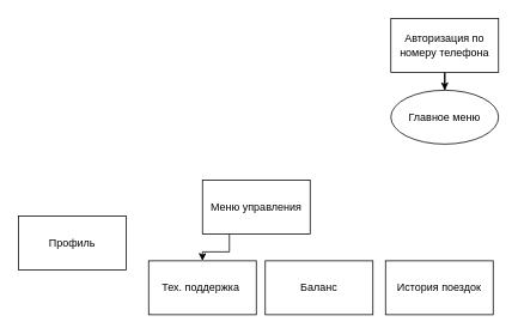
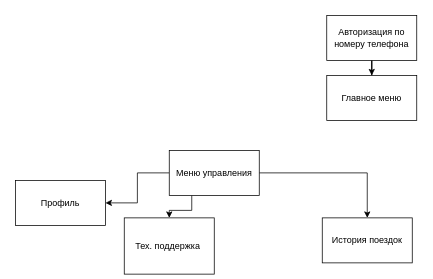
  <mxCell id="0" />
  <mxCell id="1" parent="0" />
  <mxCell id="2" style="edgeStyle=orthogonalEdgeStyle;rounded=0;orthogonalLoop=1;jettySize=auto;html=1;entryX=0.5;entryY=0;entryDx=0;entryDy=0;" edge="1" parent="1" source="3" target="4"><mxGeometry relative="1" as="geometry" /></mxCell>
  <mxCell id="3" value="Авторизация по номеру телефона" style="rounded=0;whiteSpace=wrap;html=1;" vertex="1" parent="1"><mxGeometry x="435" y="20" width="120" height="60" as="geometry" /></mxCell>
- <mxCell id="4" value="Главное меню" style="ellipse;whiteSpace=wrap;html=1;" vertex="1" parent="1"><mxGeometry x="435" y="100" width="120" height="60" as="geometry" /></mxCell>
+ <mxCell id="4" value="Главное меню" style="rounded=0;whiteSpace=wrap;html=1;" vertex="1" parent="1"><mxGeometry x="435" y="100" width="120" height="60" as="geometry" /></mxCell>
+ <mxCell id="5" style="edgeStyle=orthogonalEdgeStyle;rounded=0;orthogonalLoop=1;jettySize=auto;html=1;exitX=0;exitY=0.5;exitDx=0;exitDy=0;" edge="1" parent="1" source="8" target="10"><mxGeometry relative="1" as="geometry" /></mxCell>
  <mxCell id="6" style="edgeStyle=orthogonalEdgeStyle;rounded=0;orthogonalLoop=1;jettySize=auto;html=1;exitX=0.25;exitY=1;exitDx=0;exitDy=0;" edge="1" parent="1" source="8" target="9"><mxGeometry relative="1" as="geometry" /></mxCell>
+ <mxCell id="7" style="edgeStyle=orthogonalEdgeStyle;rounded=0;orthogonalLoop=1;jettySize=auto;html=1;exitX=1;exitY=0.5;exitDx=0;exitDy=0;entryX=0.5;entryY=0;entryDx=0;entryDy=0;" edge="1" parent="1" source="8" target="12"><mxGeometry relative="1" as="geometry" /></mxCell>
  <mxCell id="8" value="Меню управления" style="rounded=0;whiteSpace=wrap;html=1;" vertex="1" parent="1"><mxGeometry x="225" y="200" width="120" height="60" as="geometry" /></mxCell>
- <mxCell id="9" value="Тех. поддержка&amp;nbsp;" style="rounded=0;whiteSpace=wrap;html=1;" vertex="1" parent="1"><mxGeometry x="165" y="290" width="120" height="60" as="geometry" /></mxCell>
+ <mxCell id="9" value="Тех. поддержка&amp;nbsp;" style="rounded=0;whiteSpace=wrap;html=1;" vertex="1" parent="1"><mxGeometry x="165" y="290" width="120" height="75" as="geometry" /></mxCell>
  <mxCell id="10" value="Профиль" style="rounded=0;whiteSpace=wrap;html=1;" vertex="1" parent="1"><mxGeometry x="20" y="240" width="120" height="60" as="geometry" /></mxCell>
- <mxCell id="11" value="Баланс" style="rounded=0;whiteSpace=wrap;html=1;" vertex="1" parent="1"><mxGeometry x="295" y="290" width="120" height="60" as="geometry" /></mxCell>
  <mxCell id="12" value="История поездок" style="rounded=0;whiteSpace=wrap;html=1;" vertex="1" parent="1"><mxGeometry x="429" y="290" width="120" height="60" as="geometry" /></mxCell>
